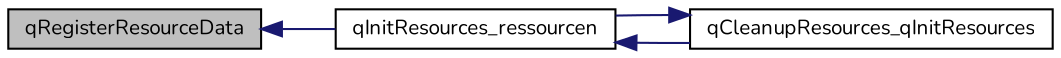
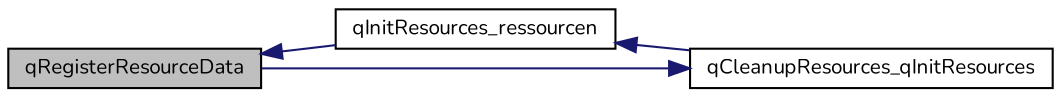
  digraph {
    fontname=Nunito
    rankdir=LR
    node [color=black fontname=Nunito fontsize=10 shape=record]
    edge [color=midnightblue dir=back fontname=Nunito fontsize=10 labelfontname=Helvetica labelfontsize=10 style=solid]
    n1 [fillcolor=grey75 fontcolor=black height=0.2 label=qRegisterResourceData style=filled width=0.4]
    n2 [height=0.2 label=qInitResources_ressourcen width=0.4]
    n3 [height=0.2 label=qCleanupResources_qInitResources width=0.4]
    n1 -> n2
    n2 -> n3
-   n3 -> n2
+   n3 -> n1
  }
